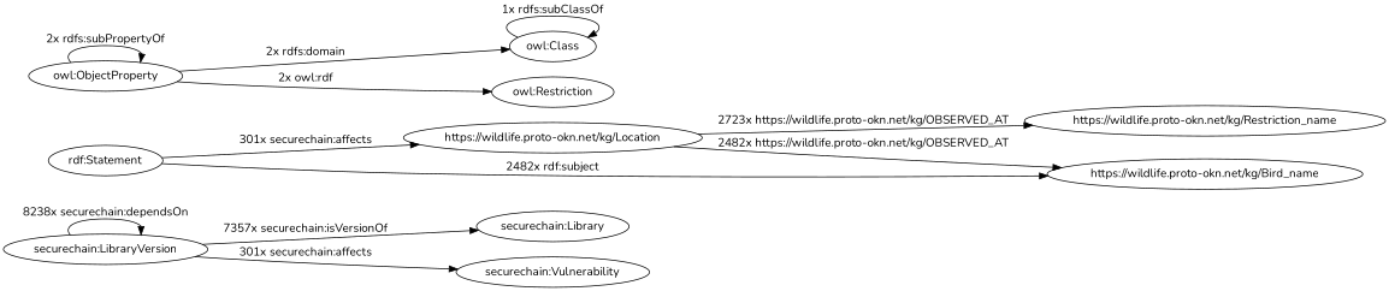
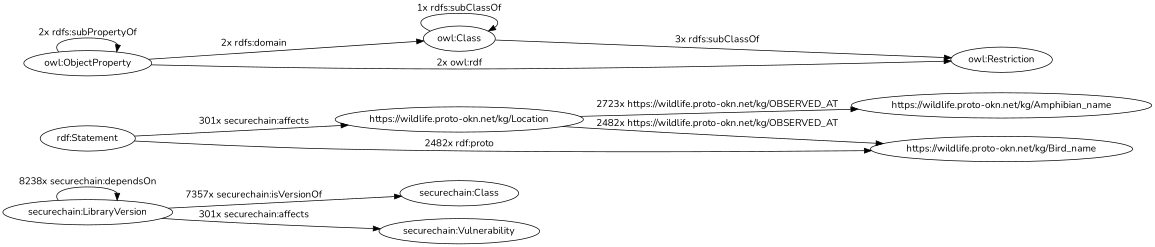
  graph {
    fontname=Nunito
    rankdir=LR
    node [fontname=Nunito]
    edge [arrowhead=normal dir=forward fontname=Nunito]
    "securechain:LibraryVersion"
-   "securechain:Library"
+   "securechain:Library" [label="securechain:Class"]
    "securechain:Vulnerability"
    "rdf:Statement"
    "https://wildlife.proto-okn.net/kg/Location"
    "https://wildlife.proto-okn.net/kg/Bird_name"
-   "https://wildlife.proto-okn.net/kg/Amphibian_name" [label="https://wildlife.proto-okn.net/kg/Restriction_name"]
+   "https://wildlife.proto-okn.net/kg/Amphibian_name"
    "owl:ObjectProperty"
    "owl:Class"
    "owl:Restriction"
    "securechain:LibraryVersion" -- "securechain:LibraryVersion" [label="8238x securechain:dependsOn"]
    "securechain:LibraryVersion" -- "securechain:Library" [label="7357x securechain:isVersionOf"]
    "securechain:LibraryVersion" -- "securechain:Vulnerability" [label="301x securechain:affects"]
    "rdf:Statement" -- "https://wildlife.proto-okn.net/kg/Location" [label="301x securechain:affects"]
-   "rdf:Statement" -- "https://wildlife.proto-okn.net/kg/Bird_name" [label="2482x rdf:subject"]
+   "rdf:Statement" -- "https://wildlife.proto-okn.net/kg/Bird_name" [label="2482x rdf:proto"]
    "https://wildlife.proto-okn.net/kg/Location" -- "https://wildlife.proto-okn.net/kg/Bird_name" [label="2482x https://wildlife.proto-okn.net/kg/OBSERVED_AT"]
    "https://wildlife.proto-okn.net/kg/Location" -- "https://wildlife.proto-okn.net/kg/Amphibian_name" [label="2723x https://wildlife.proto-okn.net/kg/OBSERVED_AT"]
    "owl:ObjectProperty" -- "owl:ObjectProperty" [label="2x rdfs:subPropertyOf"]
    "owl:ObjectProperty" -- "owl:Class" [label="2x rdfs:domain"]
    "owl:ObjectProperty" -- "owl:Restriction" [label="2x owl:rdf"]
    "owl:Class" -- "owl:Class" [label="1x rdfs:subClassOf"]
+   "owl:Class" -- "owl:Restriction" [label="3x rdfs:subClassOf"]
  }
